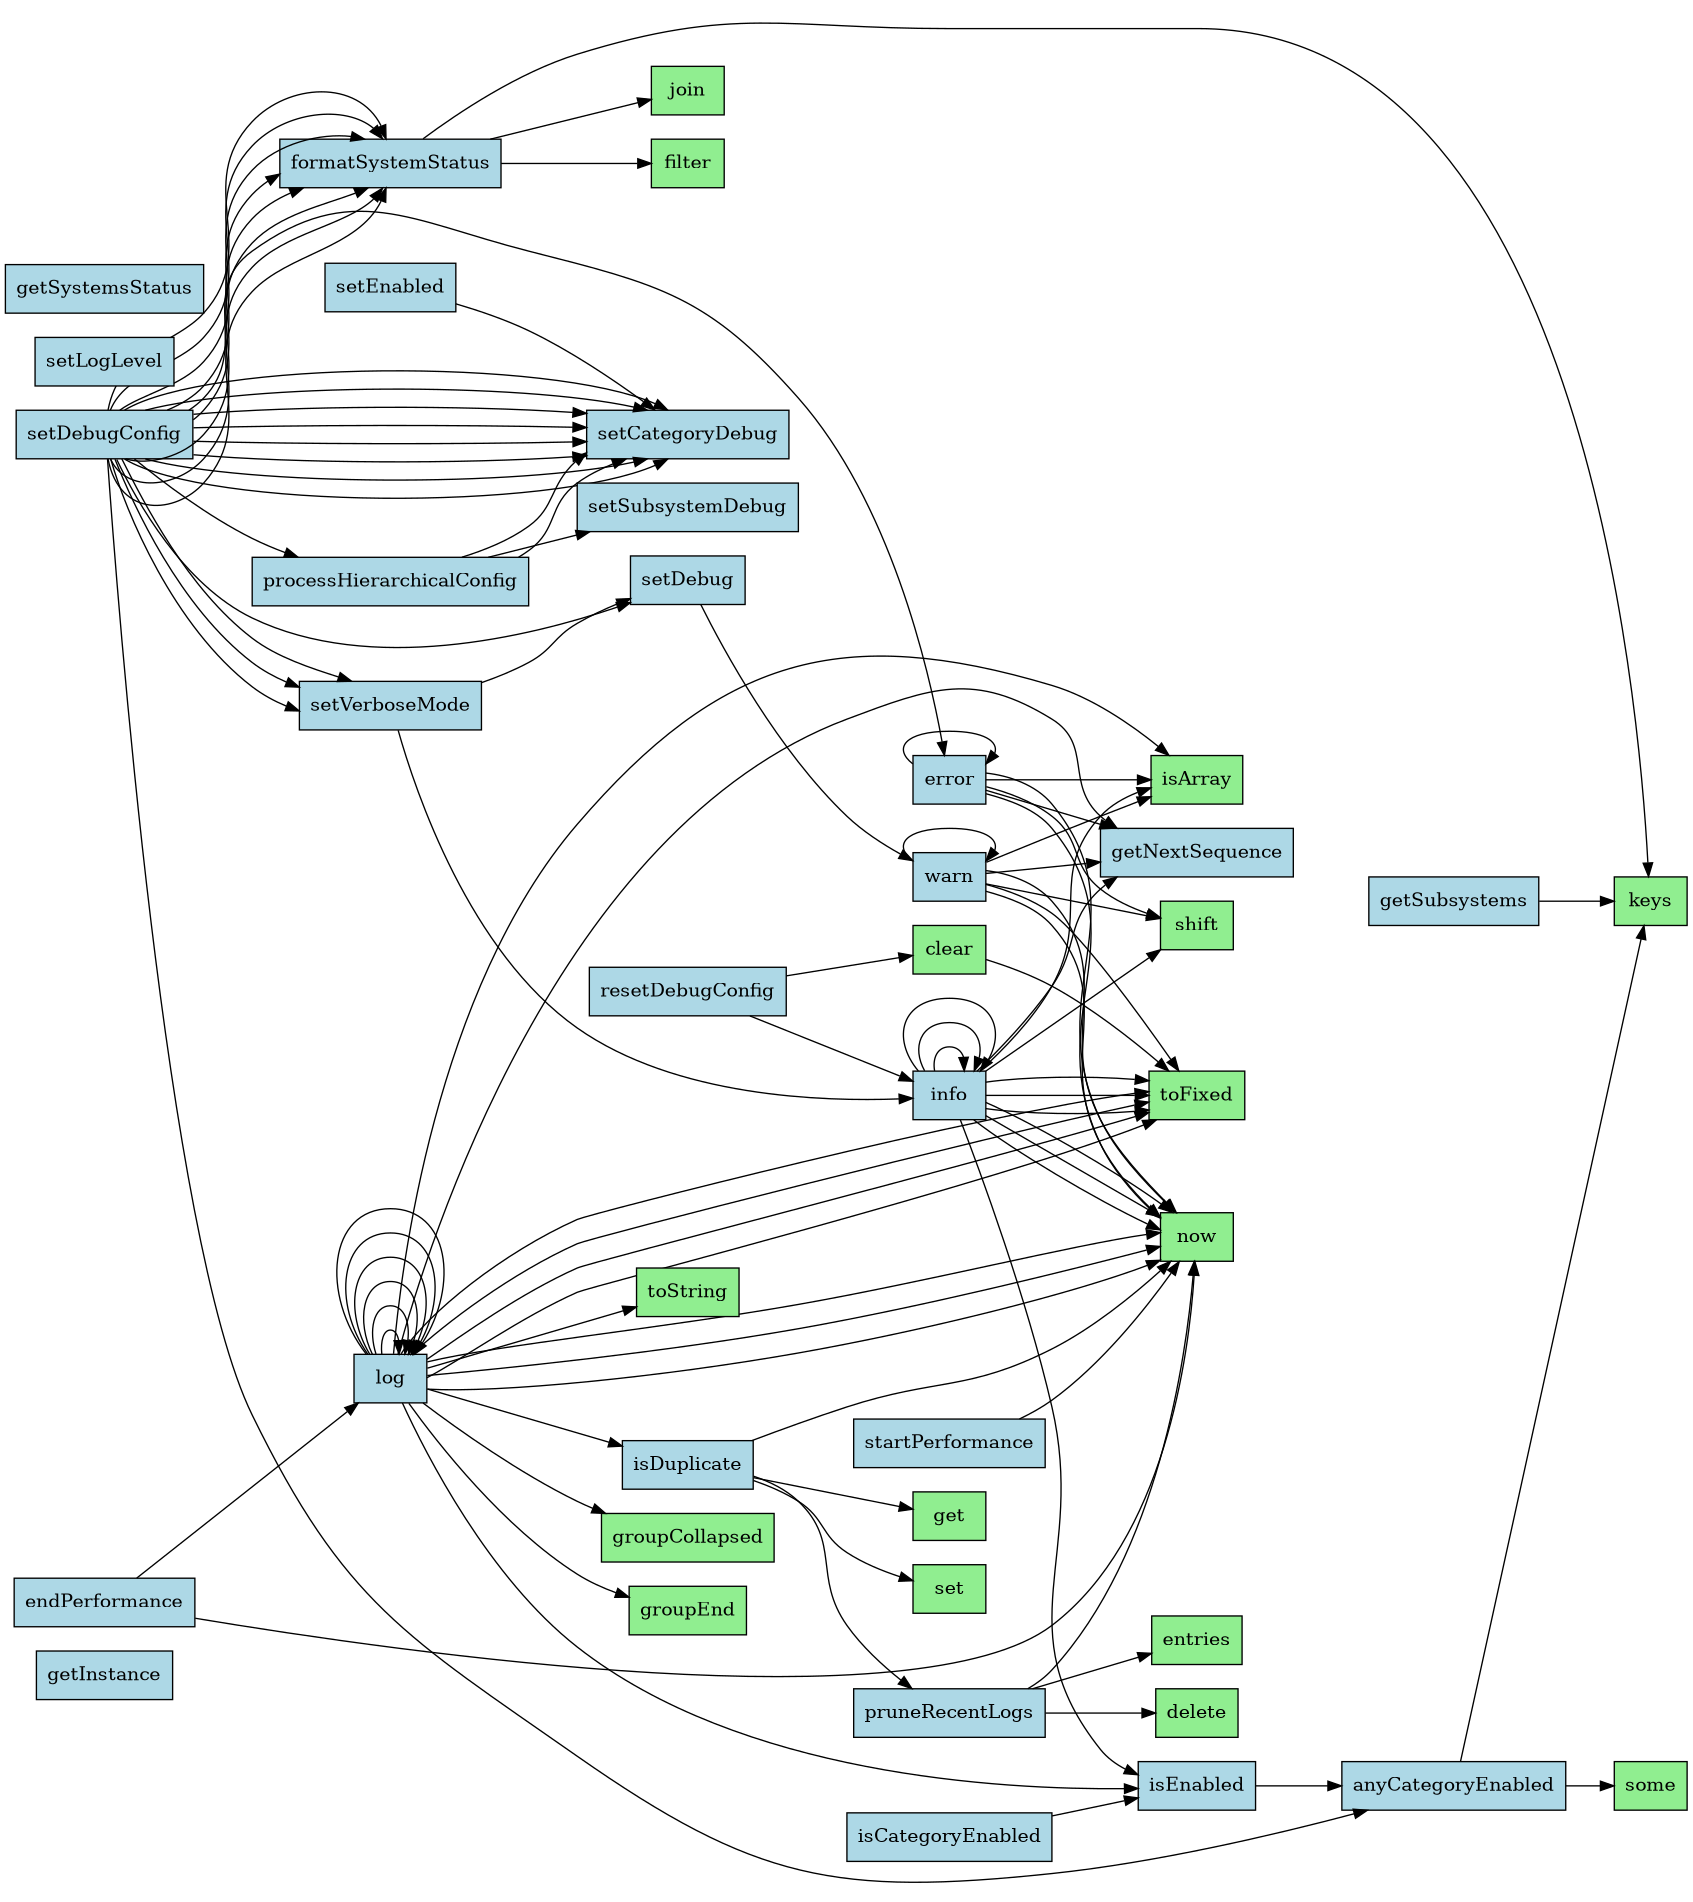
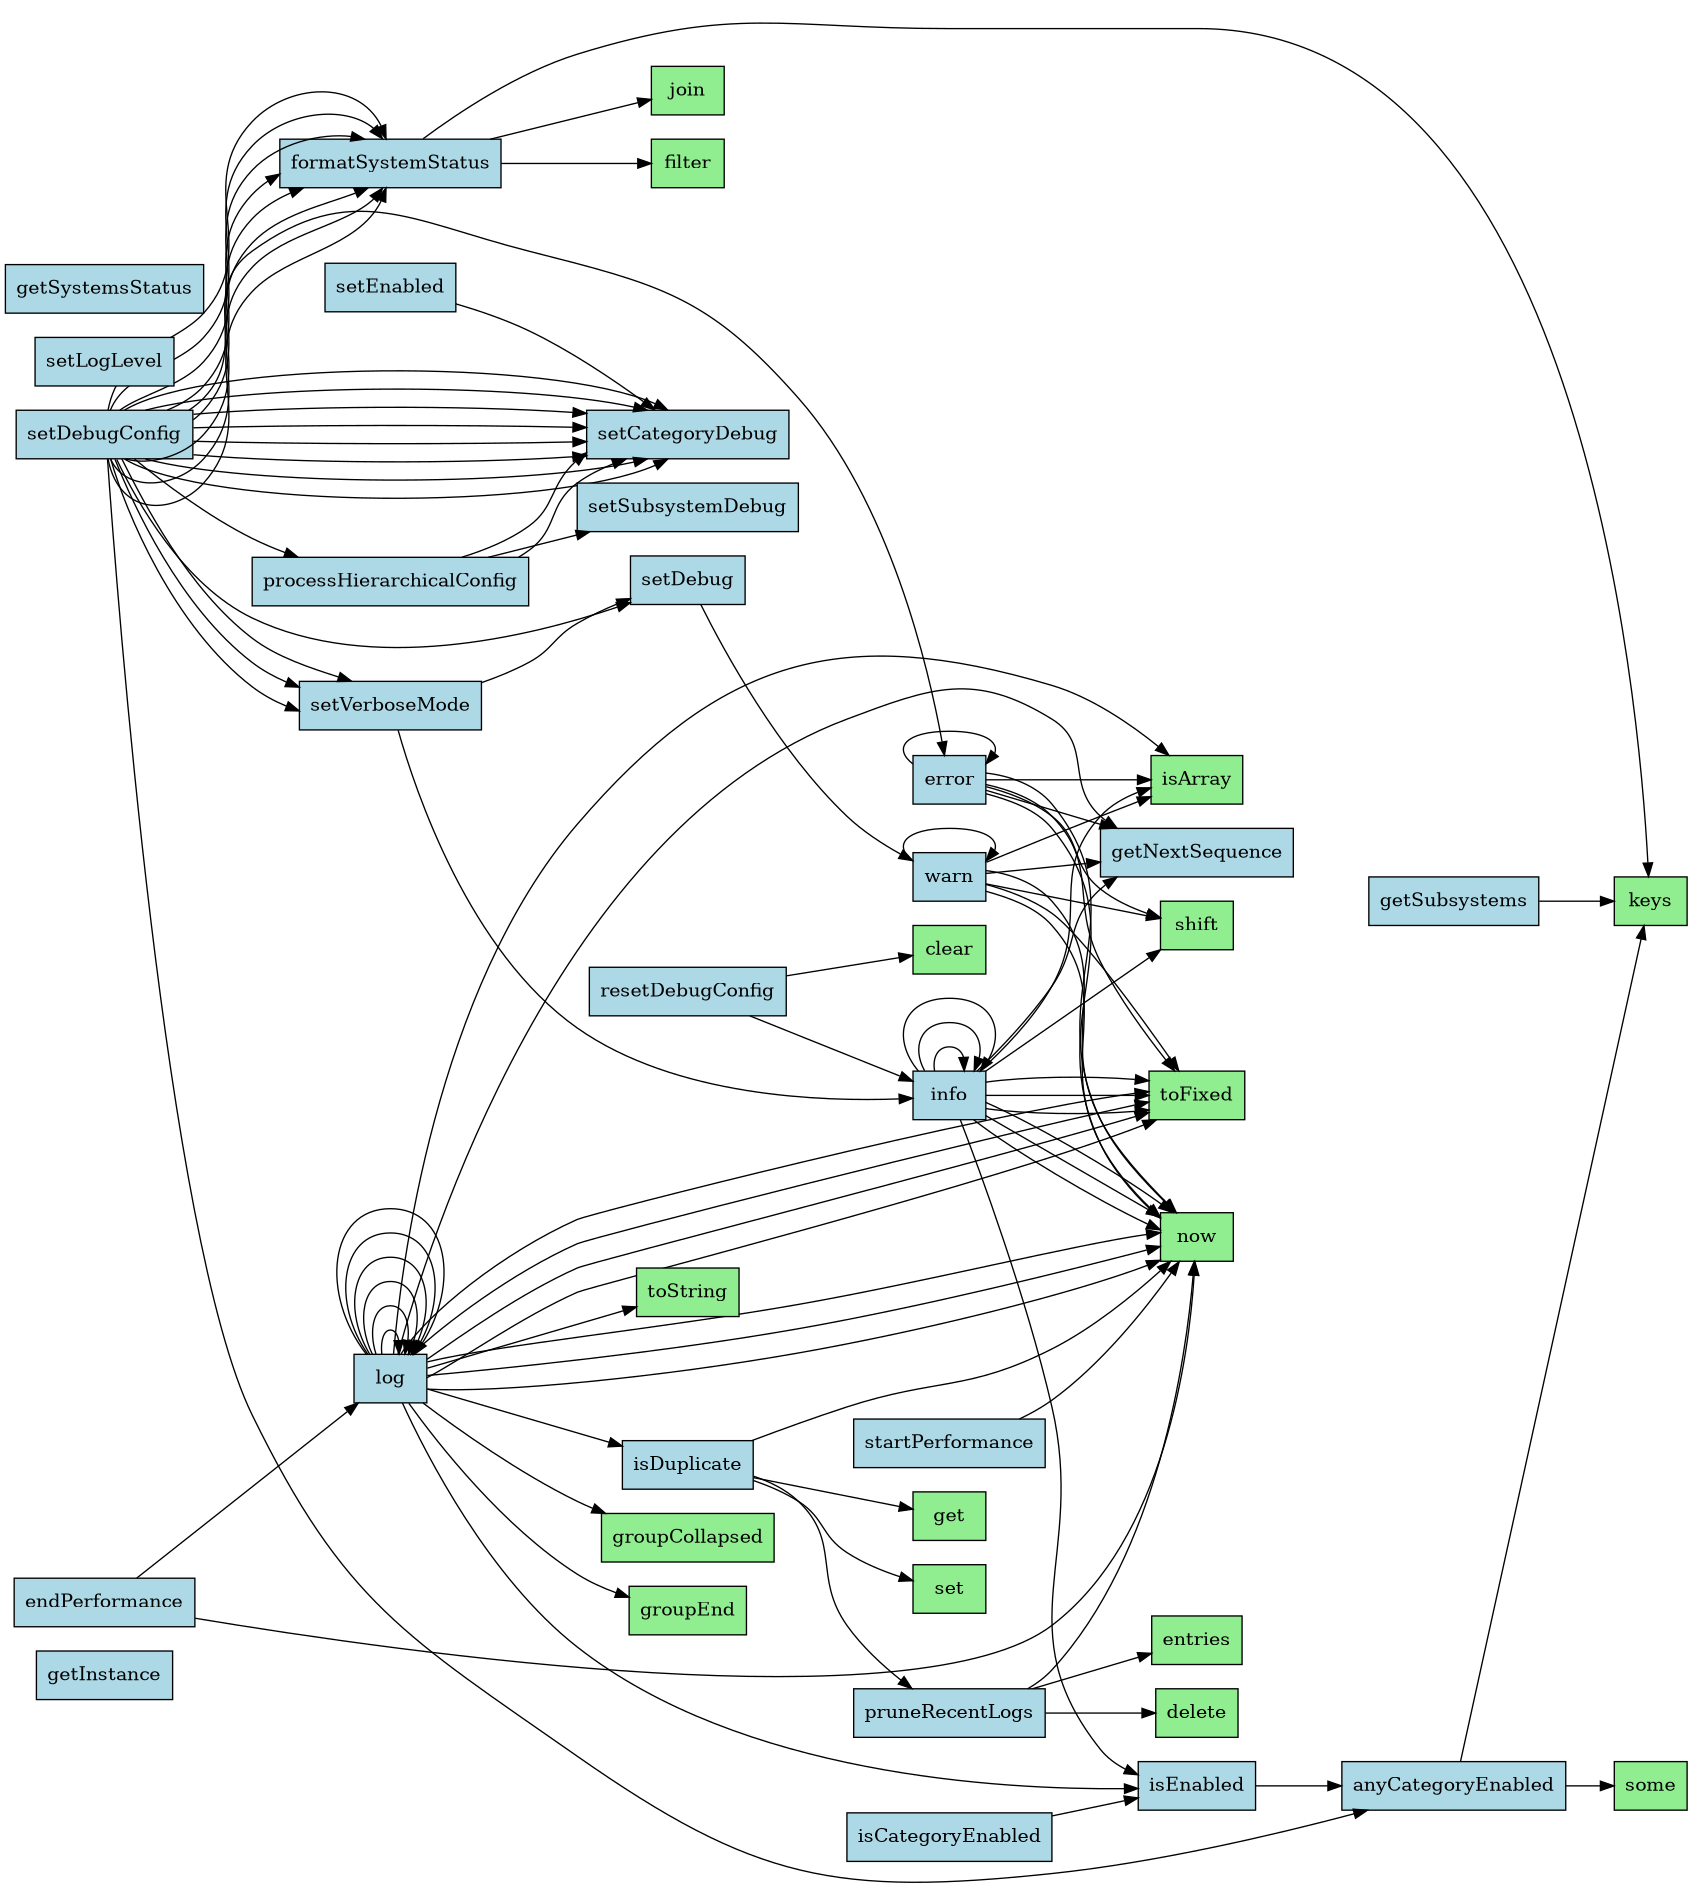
  digraph {
    rankdir=LR
    node [fillcolor=lightblue shape=box style=filled]
    getInstance
    isEnabled
    anyCategoryEnabled
    some [fillcolor=lightgreen]
    keys [fillcolor=lightgreen]
    setDebug
    warn
    info
    now [fillcolor=lightgreen]
    getNextSequence
    isArray [fillcolor=lightgreen]
    toFixed [fillcolor=lightgreen]
    shift [fillcolor=lightgreen]
    setVerboseMode
    setDebugConfig
    processHierarchicalConfig
    formatSystemStatus
    setCategoryDebug
    error
    setSubsystemDebug
    join [fillcolor=lightgreen]
    filter [fillcolor=lightgreen]
    setLogLevel
    isDuplicate
    pruneRecentLogs
    get [fillcolor=lightgreen]
    set [fillcolor=lightgreen]
    entries [fillcolor=lightgreen]
    delete [fillcolor=lightgreen]
    log
    toString [fillcolor=lightgreen]
    groupCollapsed [fillcolor=lightgreen]
    groupEnd [fillcolor=lightgreen]
    startPerformance
    endPerformance
    resetDebugConfig
    clear [fillcolor=lightgreen]
    setEnabled
    getSystemsStatus
    getSubsystems
    isCategoryEnabled
    isEnabled -> anyCategoryEnabled
    anyCategoryEnabled -> some
    anyCategoryEnabled -> keys
    setDebug -> warn
    warn -> warn
    warn -> now
    warn -> now
    warn -> getNextSequence
    warn -> isArray
    warn -> toFixed
    warn -> shift
    info -> isEnabled
    info -> info
    info -> info
    info -> info
    info -> now
    info -> now
    info -> now
    info -> getNextSequence
    info -> isArray
    info -> toFixed
    info -> toFixed
    info -> toFixed
    info -> shift
    setVerboseMode -> setDebug
    setVerboseMode -> info
    setDebugConfig -> anyCategoryEnabled
    setDebugConfig -> setDebug
    setDebugConfig -> setVerboseMode
    setDebugConfig -> setVerboseMode
    setDebugConfig -> setVerboseMode
    setDebugConfig -> processHierarchicalConfig
    setDebugConfig -> formatSystemStatus
    setDebugConfig -> formatSystemStatus
    setDebugConfig -> formatSystemStatus
    setDebugConfig -> formatSystemStatus
    setDebugConfig -> formatSystemStatus
    setDebugConfig -> formatSystemStatus
    setDebugConfig -> formatSystemStatus
    setDebugConfig -> formatSystemStatus
    setDebugConfig -> setCategoryDebug
    setDebugConfig -> setCategoryDebug
    setDebugConfig -> setCategoryDebug
    setDebugConfig -> setCategoryDebug
    setDebugConfig -> setCategoryDebug
    setDebugConfig -> setCategoryDebug
    setDebugConfig -> setCategoryDebug
    setDebugConfig -> setCategoryDebug
    setDebugConfig -> error
    processHierarchicalConfig -> setCategoryDebug
    processHierarchicalConfig -> setCategoryDebug
    processHierarchicalConfig -> setSubsystemDebug
    formatSystemStatus -> keys
    formatSystemStatus -> join
    formatSystemStatus -> filter
    error -> now
    error -> now
    error -> getNextSequence
    error -> isArray
-   clear -> toFixed
+   error -> toFixed
    error -> shift
    error -> error
    isDuplicate -> now
    isDuplicate -> pruneRecentLogs
    isDuplicate -> get
    isDuplicate -> set
    pruneRecentLogs -> now
    pruneRecentLogs -> entries
    pruneRecentLogs -> delete
    log -> isEnabled
    log -> now
    log -> now
    log -> now
    log -> getNextSequence
    log -> isArray
    log -> toFixed
    log -> toFixed
    log -> toFixed
    log -> toFixed
    log -> isDuplicate
    log -> log
    log -> log
    log -> log
    log -> log
    log -> log
    log -> log
    log -> toString
    log -> groupCollapsed
    log -> groupEnd
    startPerformance -> now
    endPerformance -> now
    endPerformance -> log
    resetDebugConfig -> info
    resetDebugConfig -> clear
    setEnabled -> setCategoryDebug
    getSubsystems -> keys
    isCategoryEnabled -> isEnabled
  }
